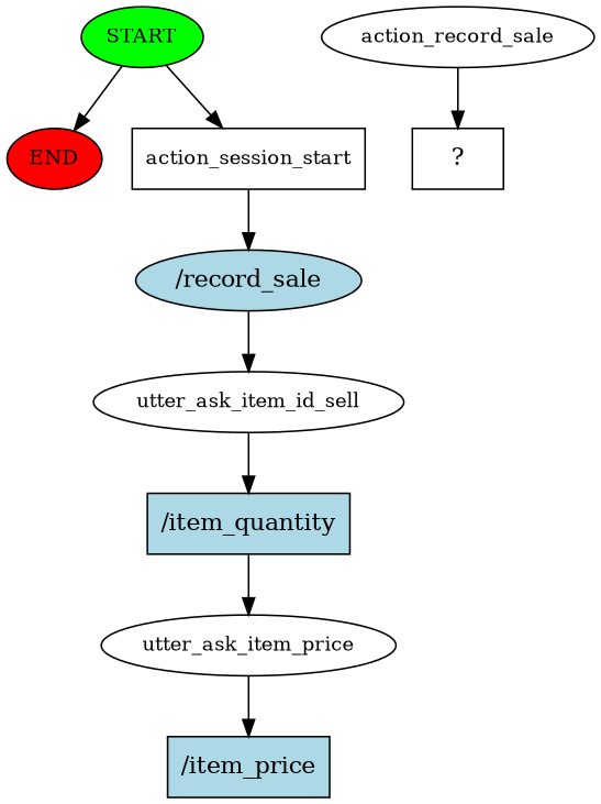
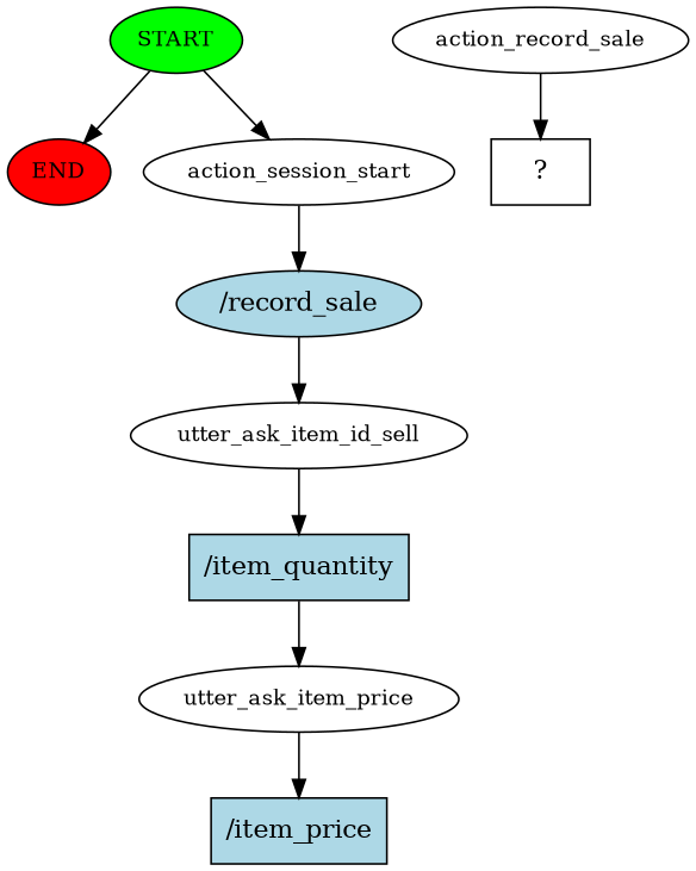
  digraph {
    node [fontsize=12]
    n1 [fillcolor=green label=START style=filled]
    n2 [fillcolor=red label=END style=filled]
-   n3 [label=action_session_start shape=box]
+   n3 [label=action_session_start]
    n4 [fillcolor=lightblue label="/record_sale" shape=ellipse style=filled fontsize=""]
    n5 [label=utter_ask_item_id_sell]
    n6 [fillcolor=lightblue label="/item_quantity" shape=rect style=filled fontsize=""]
    n7 [label=utter_ask_item_price]
    n8 [fillcolor=lightblue label="/item_price" shape=rect style=filled fontsize=""]
    n9 [label=action_record_sale]
    n10 [label="  ?  " shape=rect fontsize=""]
    n1 -> n2
    n1 -> n3
    n3 -> n4
    n4 -> n5
    n5 -> n6
    n6 -> n7
    n7 -> n8
    n9 -> n10
  }
